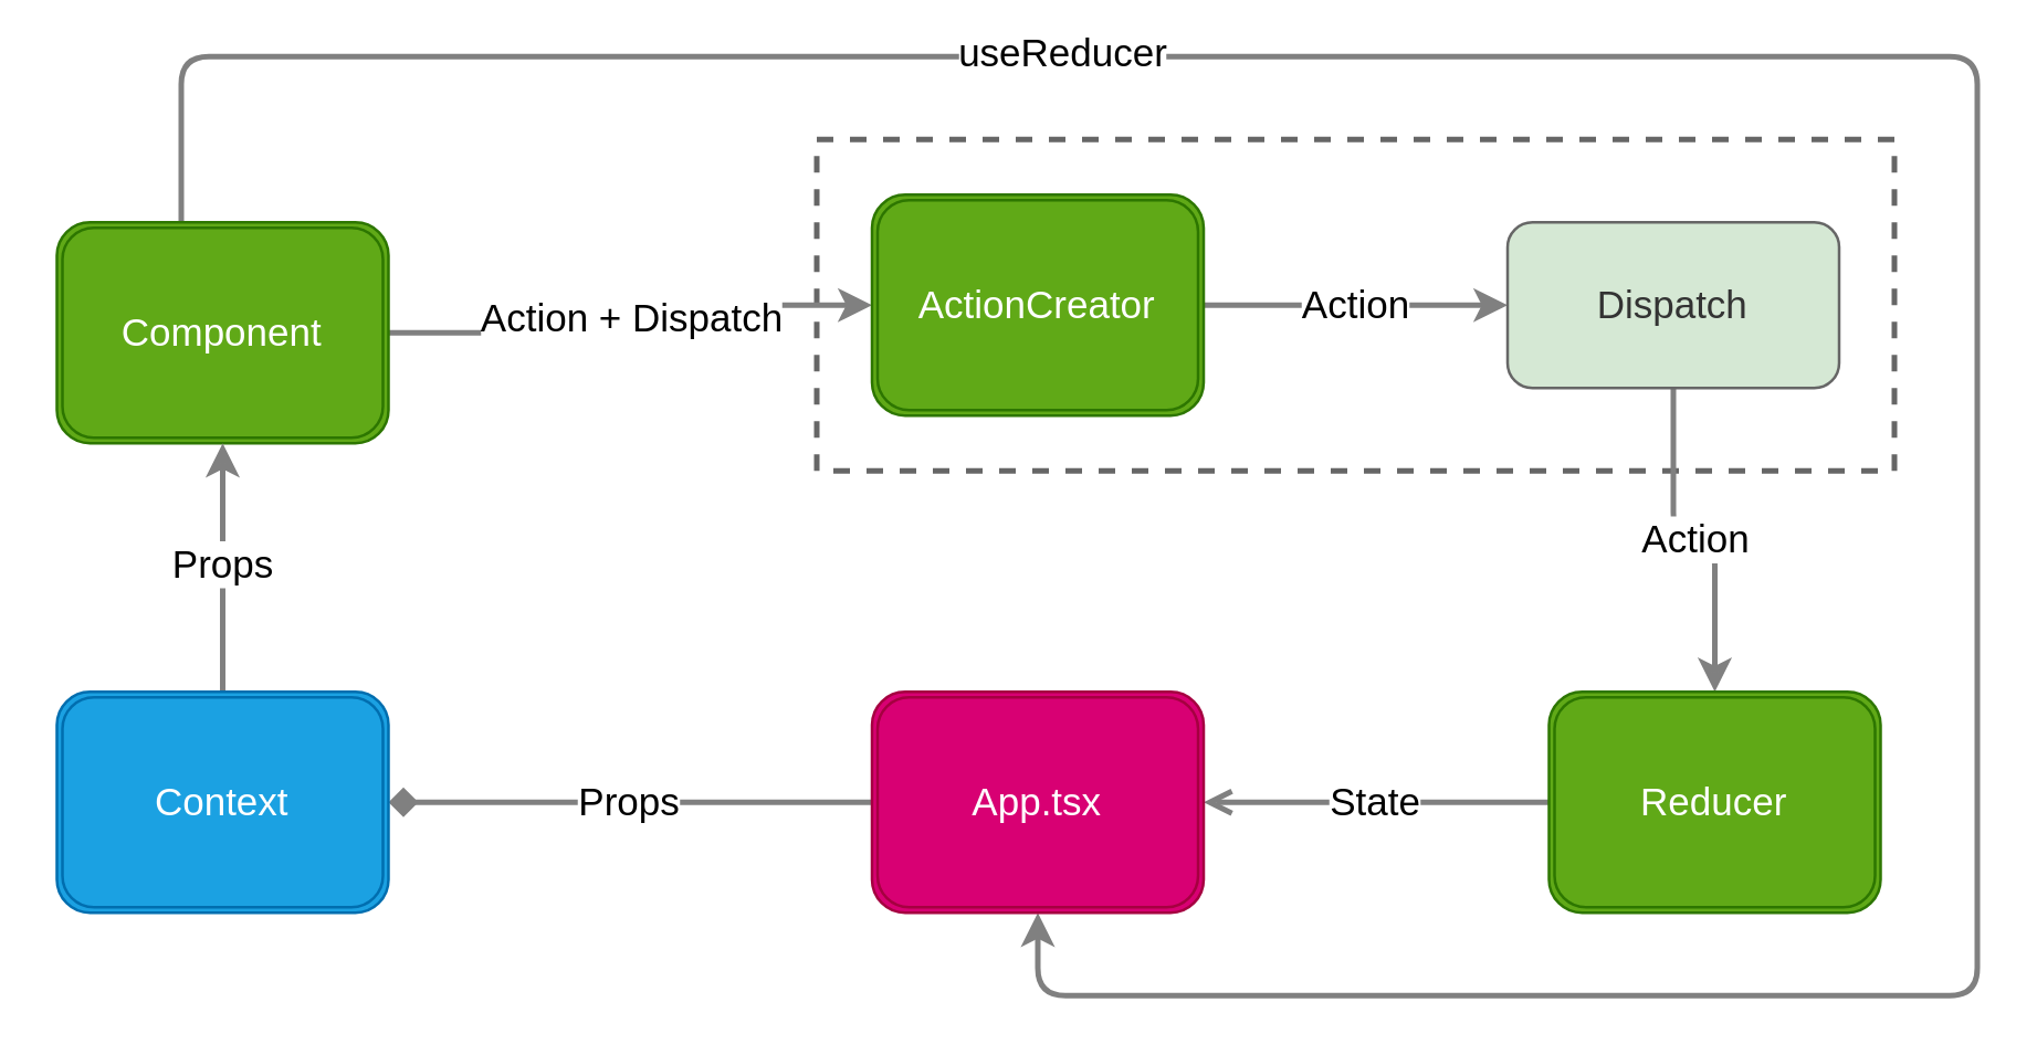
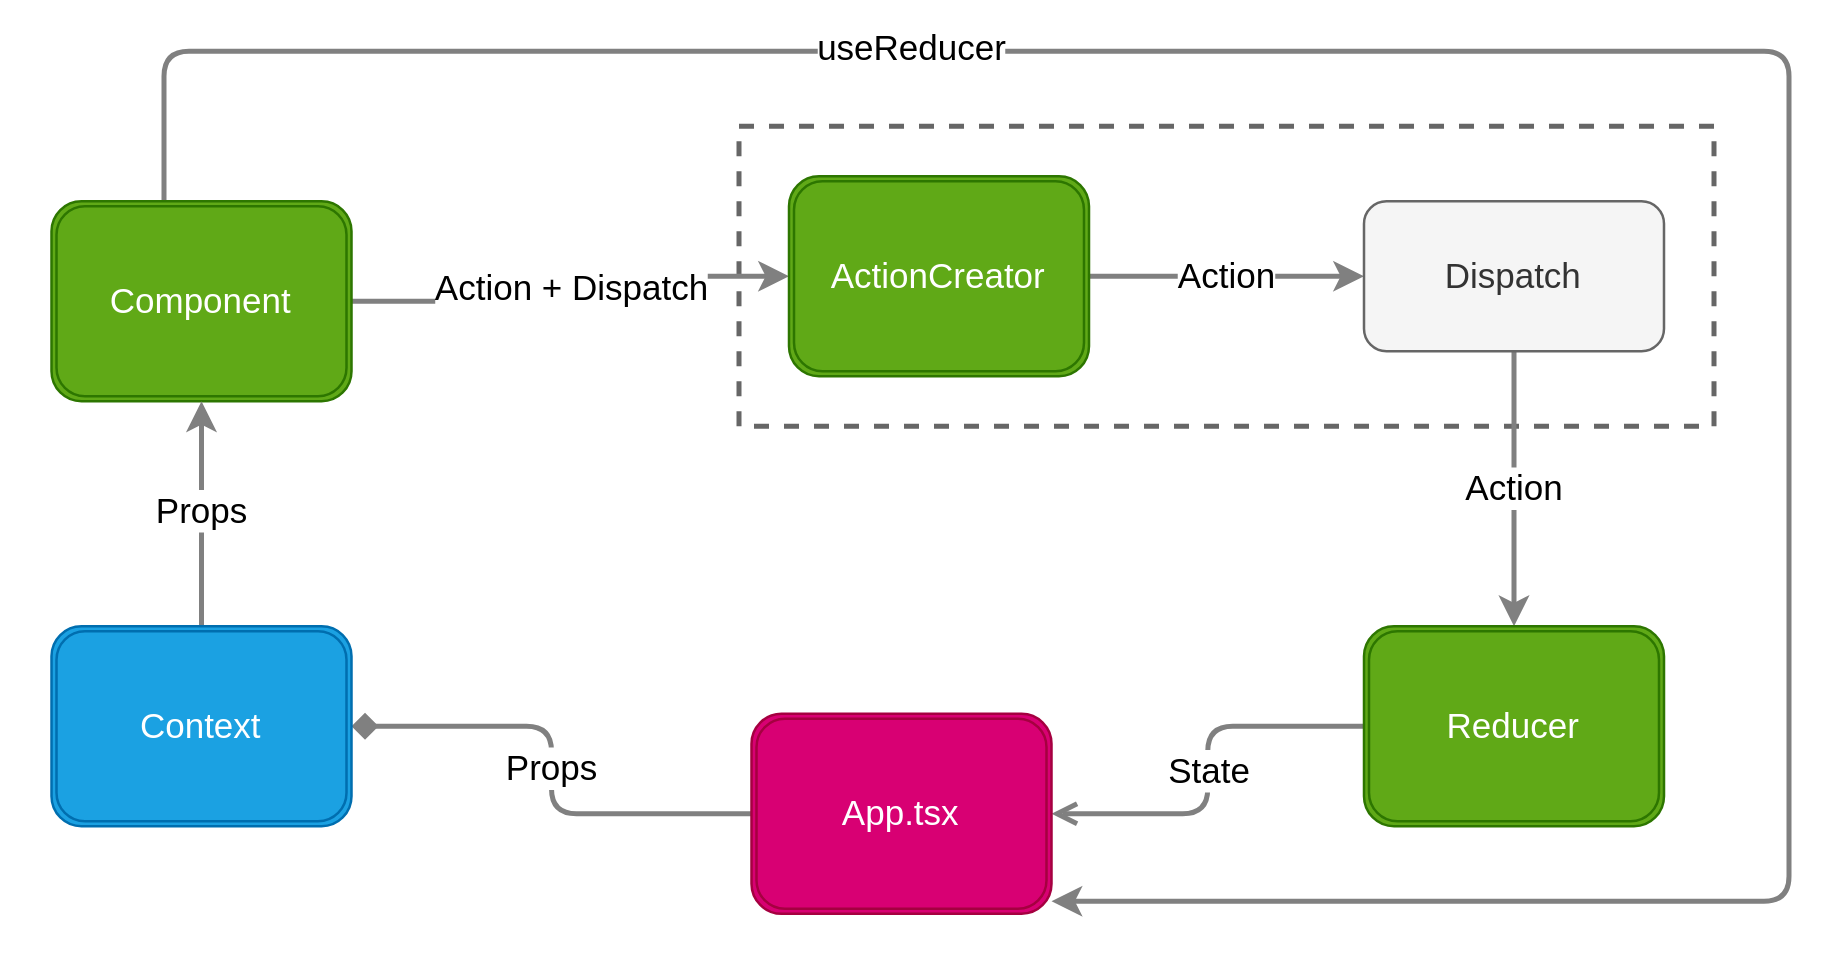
  <mxCell id="0" />
  <mxCell id="1" parent="0" />
  <mxCell id="2" value="" style="rounded=0;whiteSpace=wrap;html=1;fontSize=14;fillColor=none;dashed=1;fontStyle=1;strokeColor=#666666;strokeWidth=2;" vertex="1" parent="1"><mxGeometry x="295" y="50" width="390" height="120" as="geometry" /></mxCell>
  <mxCell id="3" value="Action + Dispatch" style="edgeStyle=orthogonalEdgeStyle;orthogonalLoop=1;jettySize=auto;html=1;fontSize=14;labelBackgroundColor=#ffffff;fontColor=#000000;strokeWidth=2;rounded=1;strokeColor=#808080;" edge="1" parent="1" source="6" target="8"><mxGeometry relative="1" as="geometry" /></mxCell>
  <mxCell id="4" style="edgeStyle=orthogonalEdgeStyle;orthogonalLoop=1;jettySize=auto;html=1;fontSize=14;strokeWidth=2;rounded=1;strokeColor=#808080;" edge="1" parent="1" source="6" target="15"><mxGeometry relative="1" as="geometry"><Array as="points"><mxPoint x="65" y="20" /><mxPoint x="715" y="20" /><mxPoint x="715" y="360" /><mxPoint x="375" y="360" /></Array></mxGeometry></mxCell>
  <mxCell id="5" value="useReducer" style="edgeLabel;html=1;align=center;verticalAlign=middle;resizable=0;points=[];fontSize=14;fontStyle=0;labelBackgroundColor=#ffffff;fontColor=#000000;" vertex="1" connectable="0" parent="4"><mxGeometry x="-0.467" y="2" relative="1" as="geometry"><mxPoint as="offset" /></mxGeometry></mxCell>
  <mxCell id="6" value="Component" style="shape=ext;double=1;rounded=1;whiteSpace=wrap;html=1;fontSize=14;fillColor=#60a917;strokeColor=#2D7600;fontColor=#ffffff;" vertex="1" parent="1"><mxGeometry x="20" y="80" width="120" height="80" as="geometry" /></mxCell>
  <mxCell id="7" value="Action" style="edgeStyle=orthogonalEdgeStyle;orthogonalLoop=1;jettySize=auto;html=1;fontSize=14;labelBackgroundColor=#ffffff;fontColor=#000000;strokeWidth=2;rounded=1;strokeColor=#808080;" edge="1" parent="1" source="8" target="10"><mxGeometry relative="1" as="geometry" /></mxCell>
  <mxCell id="8" value="ActionCreator" style="shape=ext;double=1;rounded=1;whiteSpace=wrap;html=1;fontSize=14;fillColor=#60a917;strokeColor=#2D7600;fontColor=#ffffff;" vertex="1" parent="1"><mxGeometry x="315" y="70" width="120" height="80" as="geometry" /></mxCell>
  <mxCell id="9" value="Action" style="edgeStyle=orthogonalEdgeStyle;orthogonalLoop=1;jettySize=auto;html=1;fontSize=14;labelBackgroundColor=#ffffff;fontColor=#000000;strokeWidth=2;rounded=1;strokeColor=#808080;" edge="1" parent="1" source="10" target="12"><mxGeometry relative="1" as="geometry" /></mxCell>
- <mxCell id="10" value="Dispatch" style="rounded=1;whiteSpace=wrap;html=1;fontSize=14;fillColor=#d5e8d4;strokeColor=#666666;fontColor=#333333;" vertex="1" parent="1"><mxGeometry x="545" y="80" width="120" height="60" as="geometry" /></mxCell>
+ <mxCell id="10" value="Dispatch" style="rounded=1;whiteSpace=wrap;html=1;fontSize=14;fillColor=#f5f5f5;strokeColor=#666666;fontColor=#333333;" vertex="1" parent="1"><mxGeometry x="545" y="80" width="120" height="60" as="geometry" /></mxCell>
  <mxCell id="11" value="State" style="edgeStyle=orthogonalEdgeStyle;orthogonalLoop=1;jettySize=auto;html=1;fontSize=14;labelBackgroundColor=#ffffff;fontColor=#000000;strokeWidth=2;rounded=1;strokeColor=#808080;endArrow=open;" edge="1" parent="1" source="12" target="15"><mxGeometry relative="1" as="geometry" /></mxCell>
- <mxCell id="12" value="Reducer" style="shape=ext;double=1;rounded=1;whiteSpace=wrap;html=1;fontSize=14;fillColor=#60a917;strokeColor=#2D7600;fontColor=#ffffff;" vertex="1" parent="1"><mxGeometry x="560" y="250" width="120" height="80" as="geometry" /></mxCell>
+ <mxCell id="12" value="Reducer" style="shape=ext;double=1;rounded=1;whiteSpace=wrap;html=1;fontSize=14;fillColor=#60a917;strokeColor=#2D7600;fontColor=#ffffff;" vertex="1" parent="1"><mxGeometry x="545" y="250" width="120" height="80" as="geometry" /></mxCell>
  <mxCell id="13" value="Props" style="edgeStyle=orthogonalEdgeStyle;orthogonalLoop=1;jettySize=auto;html=1;fontSize=14;labelBackgroundColor=#ffffff;fontColor=#000000;strokeWidth=2;rounded=1;strokeColor=#808080;" edge="1" parent="1" source="16" target="6"><mxGeometry x="0.02" relative="1" as="geometry"><mxPoint as="offset" /></mxGeometry></mxCell>
  <mxCell id="14" value="Props" style="edgeStyle=orthogonalEdgeStyle;rounded=1;orthogonalLoop=1;jettySize=auto;html=1;labelBackgroundColor=#ffffff;strokeColor=#808080;strokeWidth=2;fontSize=14;fontColor=#000000;endArrow=diamond;" edge="1" parent="1" source="15" target="16"><mxGeometry relative="1" as="geometry" /></mxCell>
- <mxCell id="15" value="App.tsx" style="shape=ext;double=1;rounded=1;whiteSpace=wrap;html=1;fontSize=14;fillColor=#d80073;strokeColor=#A50040;fontColor=#ffffff;" vertex="1" parent="1"><mxGeometry x="315" y="250" width="120" height="80" as="geometry" /></mxCell>
+ <mxCell id="15" value="App.tsx" style="shape=ext;double=1;rounded=1;whiteSpace=wrap;html=1;fontSize=14;fillColor=#d80073;strokeColor=#A50040;fontColor=#ffffff;" vertex="1" parent="1"><mxGeometry x="300" y="285" width="120" height="80" as="geometry" /></mxCell>
  <mxCell id="16" value="Context" style="shape=ext;double=1;rounded=1;whiteSpace=wrap;html=1;fontSize=14;fillColor=#1ba1e2;strokeColor=#006EAF;fontColor=#ffffff;" vertex="1" parent="1"><mxGeometry x="20" y="250" width="120" height="80" as="geometry" /></mxCell>
